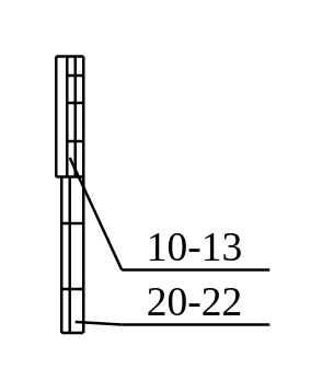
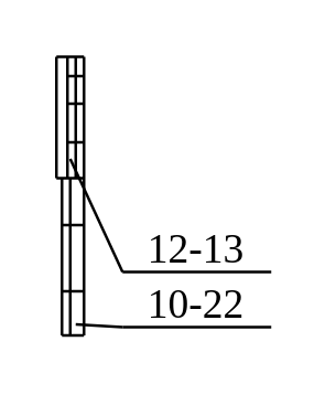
  <mxCell id="0" />
  <mxCell id="1" parent="0" />
  <mxCell id="2" value="" style="rounded=0;whiteSpace=wrap;html=1;fontFamily=Verdana;strokeColor=none;" parent="1" vertex="1"><mxGeometry x="31" y="83" width="69" height="36" as="geometry" /></mxCell>
  <mxCell id="3" value="" style="endArrow=none;html=1;" parent="1" edge="1"><mxGeometry width="50" height="50" relative="1" as="geometry"><mxPoint x="30" y="121" as="sourcePoint" /><mxPoint x="30" y="20" as="targetPoint" /></mxGeometry></mxCell>
  <mxCell id="4" value="" style="endArrow=none;html=1;" parent="1" edge="1"><mxGeometry width="50" height="50" relative="1" as="geometry"><mxPoint x="22" y="121" as="sourcePoint" /><mxPoint x="30" y="121" as="targetPoint" /></mxGeometry></mxCell>
- <mxCell id="5" value="&lt;font style=&quot;font-size: 15px;&quot;&gt;10-13&lt;/font&gt;" style="text;html=1;strokeColor=none;fillColor=none;align=center;verticalAlign=middle;whiteSpace=wrap;rounded=0;fontSize=15;fontFamily=Verdana;" parent="1" vertex="1"><mxGeometry x="44" y="80" width="54" height="18" as="geometry" /></mxCell>
+ <mxCell id="5" value="&lt;font style=&quot;font-size: 15px;&quot;&gt;12-13&lt;/font&gt;" style="text;html=1;strokeColor=none;fillColor=none;align=center;verticalAlign=middle;whiteSpace=wrap;rounded=0;fontSize=15;fontFamily=Verdana;" parent="1" vertex="1"><mxGeometry x="44" y="80" width="54" height="18" as="geometry" /></mxCell>
  <mxCell id="6" value="" style="endArrow=none;html=1;" parent="1" edge="1"><mxGeometry width="50" height="50" relative="1" as="geometry"><mxPoint x="27" y="64" as="sourcePoint" /><mxPoint x="27" y="20" as="targetPoint" /></mxGeometry></mxCell>
  <mxCell id="7" value="" style="endArrow=none;html=1;" parent="1" edge="1"><mxGeometry width="50" height="50" relative="1" as="geometry"><mxPoint x="24" y="64" as="sourcePoint" /><mxPoint x="24" y="20" as="targetPoint" /></mxGeometry></mxCell>
  <mxCell id="8" value="" style="endArrow=none;html=1;" parent="1" edge="1"><mxGeometry width="50" height="50" relative="1" as="geometry"><mxPoint x="20" y="64" as="sourcePoint" /><mxPoint x="20" y="20" as="targetPoint" /></mxGeometry></mxCell>
  <mxCell id="9" value="" style="endArrow=none;html=1;" parent="1" edge="1"><mxGeometry width="50" height="50" relative="1" as="geometry"><mxPoint x="25" y="121" as="sourcePoint" /><mxPoint x="25" y="63.785" as="targetPoint" /></mxGeometry></mxCell>
  <mxCell id="10" value="" style="endArrow=none;html=1;" parent="1" edge="1"><mxGeometry width="50" height="50" relative="1" as="geometry"><mxPoint x="22" y="121" as="sourcePoint" /><mxPoint x="22" y="64" as="targetPoint" /></mxGeometry></mxCell>
  <mxCell id="11" value="" style="endArrow=none;html=1;" parent="1" edge="1"><mxGeometry width="50" height="50" relative="1" as="geometry"><mxPoint x="30" y="105" as="sourcePoint" /><mxPoint x="22" y="105" as="targetPoint" /></mxGeometry></mxCell>
  <mxCell id="12" value="" style="endArrow=none;html=1;" parent="1" edge="1"><mxGeometry width="50" height="50" relative="1" as="geometry"><mxPoint x="30" y="81" as="sourcePoint" /><mxPoint x="22" y="81" as="targetPoint" /></mxGeometry></mxCell>
  <mxCell id="13" value="" style="endArrow=none;html=1;" parent="1" edge="1"><mxGeometry width="50" height="50" relative="1" as="geometry"><mxPoint x="30" y="64" as="sourcePoint" /><mxPoint x="20" y="64" as="targetPoint" /><Array as="points"><mxPoint x="26" y="64" /></Array></mxGeometry></mxCell>
  <mxCell id="14" value="" style="endArrow=none;html=1;" parent="1" edge="1"><mxGeometry width="50" height="50" relative="1" as="geometry"><mxPoint x="30" y="51" as="sourcePoint" /><mxPoint x="24" y="51" as="targetPoint" /></mxGeometry></mxCell>
  <mxCell id="15" value="" style="endArrow=none;html=1;" parent="1" edge="1"><mxGeometry width="50" height="50" relative="1" as="geometry"><mxPoint x="30" y="37" as="sourcePoint" /><mxPoint x="24" y="37" as="targetPoint" /></mxGeometry></mxCell>
  <mxCell id="16" value="" style="endArrow=none;html=1;" parent="1" edge="1"><mxGeometry width="50" height="50" relative="1" as="geometry"><mxPoint x="30" y="27" as="sourcePoint" /><mxPoint x="24" y="27" as="targetPoint" /></mxGeometry></mxCell>
  <mxCell id="17" value="" style="endArrow=none;html=1;" parent="1" edge="1"><mxGeometry width="50" height="50" relative="1" as="geometry"><mxPoint x="30" y="20" as="sourcePoint" /><mxPoint x="20" y="20" as="targetPoint" /></mxGeometry></mxCell>
  <mxCell id="18" value="" style="endArrow=none;html=1;fontFamily=Verdana;entryX=1;entryY=1;entryDx=0;entryDy=0;exitX=0;exitY=1;exitDx=0;exitDy=0;" parent="1" source="5" target="5" edge="1"><mxGeometry width="50" height="50" relative="1" as="geometry"><mxPoint x="63" y="130" as="sourcePoint" /><mxPoint x="113" y="80" as="targetPoint" /></mxGeometry></mxCell>
  <mxCell id="19" value="" style="endArrow=none;html=1;fontFamily=Verdana;entryX=0;entryY=1;entryDx=0;entryDy=0;" parent="1" target="5" edge="1"><mxGeometry width="50" height="50" relative="1" as="geometry"><mxPoint x="25" y="57" as="sourcePoint" /><mxPoint x="139" y="39" as="targetPoint" /></mxGeometry></mxCell>
- <mxCell id="20" value="&lt;font style=&quot;font-size: 15px;&quot;&gt;20-22&lt;/font&gt;" style="text;html=1;strokeColor=none;fillColor=none;align=center;verticalAlign=middle;whiteSpace=wrap;rounded=0;fontSize=15;fontFamily=Verdana;" parent="1" vertex="1"><mxGeometry x="44" y="100" width="54" height="18" as="geometry" /></mxCell>
+ <mxCell id="20" value="&lt;font style=&quot;font-size: 15px;&quot;&gt;10-22&lt;/font&gt;" style="text;html=1;strokeColor=none;fillColor=none;align=center;verticalAlign=middle;whiteSpace=wrap;rounded=0;fontSize=15;fontFamily=Verdana;" parent="1" vertex="1"><mxGeometry x="44" y="100" width="54" height="18" as="geometry" /></mxCell>
  <mxCell id="21" value="" style="endArrow=none;html=1;fontFamily=Verdana;entryX=1;entryY=1;entryDx=0;entryDy=0;exitX=0;exitY=1;exitDx=0;exitDy=0;" parent="1" source="20" target="20" edge="1"><mxGeometry width="50" height="50" relative="1" as="geometry"><mxPoint x="69" y="145" as="sourcePoint" /><mxPoint x="119" y="95" as="targetPoint" /></mxGeometry></mxCell>
  <mxCell id="22" value="" style="endArrow=none;html=1;fontFamily=Verdana;entryX=0;entryY=1;entryDx=0;entryDy=0;" parent="1" target="20" edge="1"><mxGeometry width="50" height="50" relative="1" as="geometry"><mxPoint x="27" y="117" as="sourcePoint" /><mxPoint x="159" y="75" as="targetPoint" /></mxGeometry></mxCell>
